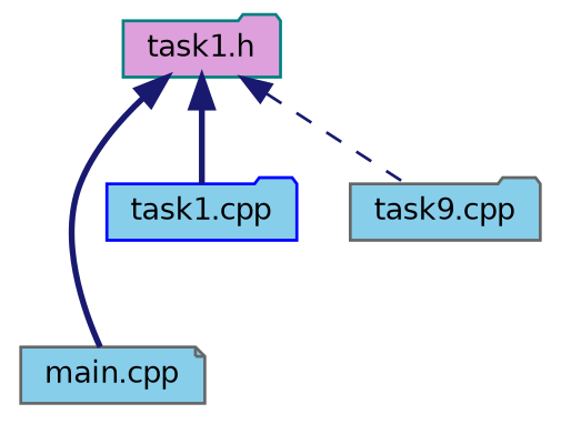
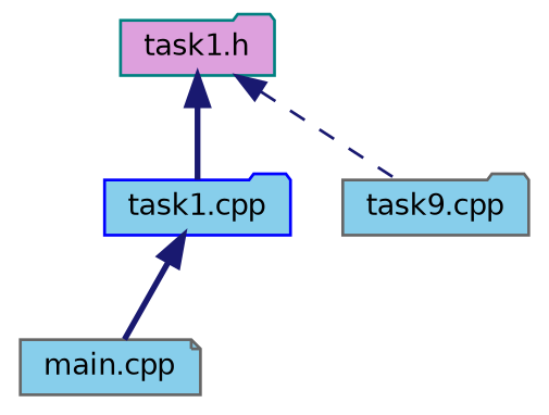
  digraph {
    node [color=gray40 fillcolor=skyblue fontname=Helvetica fontsize=10 shape=folder style=filled]
    edge [color=midnightblue dir=back fontname=Helvetica fontsize=10 labelfontname=Helvetica labelfontsize=10 style=bold]
    n1 [color=teal fillcolor=plum fontcolor=black height=0.2 label="task1.h" width=0.4]
    n2 [height=0.2 label="main.cpp" shape=note width=0.4]
    n3 [color=blue height=0.2 label="task1.cpp" width=0.4]
    n4 [height=0.2 label="task9.cpp" width=0.4]
-   n1 -> n2
+   n3 -> n2
    n1 -> n3
    n1 -> n4 [style=dashed]
  }
